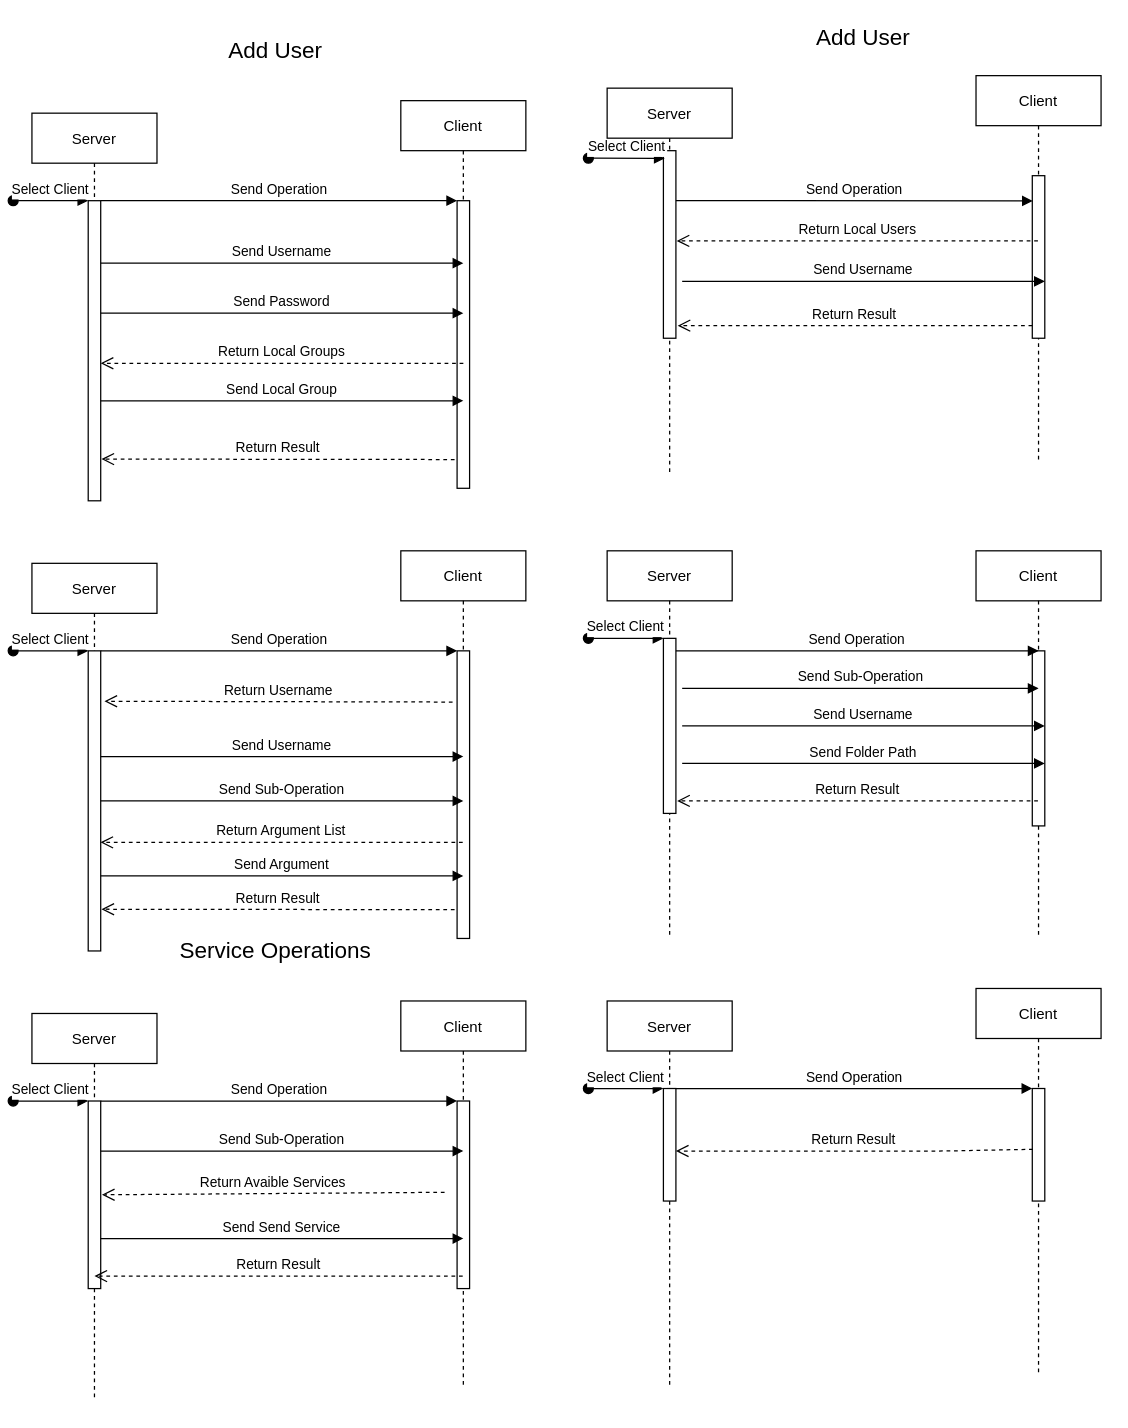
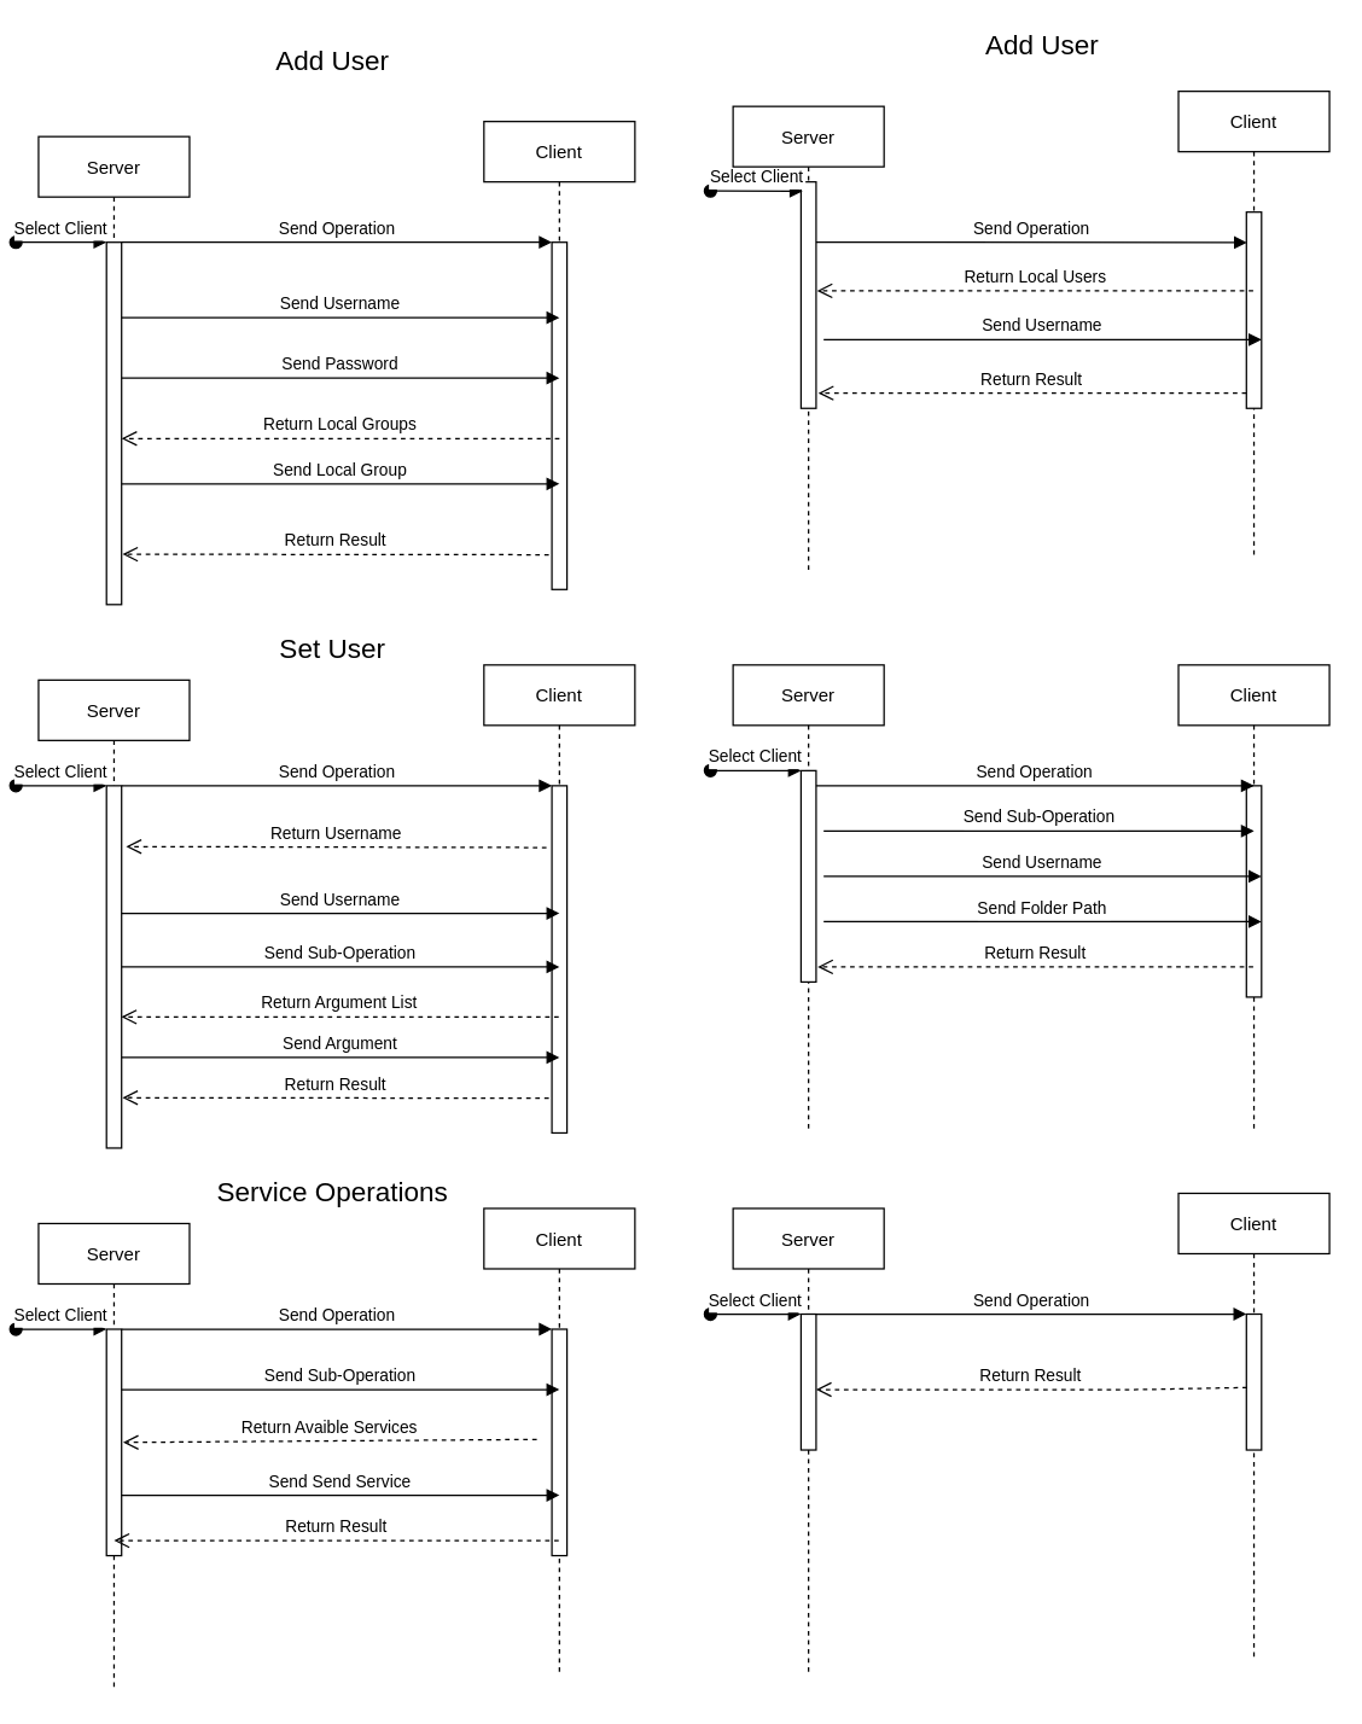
  <mxCell id="0" />
  <mxCell id="1" parent="0" />
  <mxCell id="2" value="Server" style="shape=umlLifeline;perimeter=lifelinePerimeter;container=1;collapsible=0;recursiveResize=0;rounded=0;shadow=0;strokeWidth=1;" parent="1" vertex="1"><mxGeometry x="20" y="90" width="100" height="310" as="geometry" /></mxCell>
  <mxCell id="3" value="" style="points=[];perimeter=orthogonalPerimeter;rounded=0;shadow=0;strokeWidth=1;" parent="2" vertex="1"><mxGeometry x="45" y="70" width="10" height="240" as="geometry" /></mxCell>
  <mxCell id="4" value="Select Client" style="verticalAlign=bottom;startArrow=oval;endArrow=block;startSize=8;shadow=0;strokeWidth=1;" parent="2" target="3" edge="1"><mxGeometry relative="1" as="geometry"><mxPoint x="-15" y="70" as="sourcePoint" /><mxPoint as="offset" /></mxGeometry></mxCell>
  <mxCell id="5" value="Client" style="shape=umlLifeline;perimeter=lifelinePerimeter;container=1;collapsible=0;recursiveResize=0;rounded=0;shadow=0;strokeWidth=1;" parent="1" vertex="1"><mxGeometry x="315" y="80" width="100" height="310" as="geometry" /></mxCell>
  <mxCell id="6" value="" style="points=[];perimeter=orthogonalPerimeter;rounded=0;shadow=0;strokeWidth=1;" parent="5" vertex="1"><mxGeometry x="45" y="80" width="10" height="230" as="geometry" /></mxCell>
  <mxCell id="7" value="Return Local Groups" style="verticalAlign=bottom;endArrow=open;dashed=1;endSize=8;shadow=0;strokeWidth=1;" parent="1" target="3" edge="1"><mxGeometry relative="1" as="geometry"><mxPoint x="215" y="246" as="targetPoint" /><mxPoint x="365" y="290" as="sourcePoint" /><Array as="points"><mxPoint x="150" y="290" /></Array></mxGeometry></mxCell>
  <mxCell id="8" value="Send Operation" style="verticalAlign=bottom;endArrow=block;entryX=0;entryY=0;shadow=0;strokeWidth=1;" parent="1" source="3" target="6" edge="1"><mxGeometry relative="1" as="geometry"><mxPoint x="215" y="170" as="sourcePoint" /></mxGeometry></mxCell>
  <mxCell id="9" value="Send Username" style="verticalAlign=bottom;endArrow=block;entryX=0;entryY=0;shadow=0;strokeWidth=1;" edge="1" parent="1"><mxGeometry relative="1" as="geometry"><mxPoint x="75" y="210" as="sourcePoint" /><mxPoint x="365" y="210" as="targetPoint" /></mxGeometry></mxCell>
  <mxCell id="10" value="Send Password" style="verticalAlign=bottom;endArrow=block;entryX=0;entryY=0;shadow=0;strokeWidth=1;" edge="1" parent="1"><mxGeometry relative="1" as="geometry"><mxPoint x="75" y="250" as="sourcePoint" /><mxPoint x="365" y="250" as="targetPoint" /></mxGeometry></mxCell>
  <mxCell id="11" value="Send Local Group" style="verticalAlign=bottom;endArrow=block;entryX=0;entryY=0;shadow=0;strokeWidth=1;" edge="1" parent="1"><mxGeometry relative="1" as="geometry"><mxPoint x="75" y="320" as="sourcePoint" /><mxPoint x="365" y="320" as="targetPoint" /></mxGeometry></mxCell>
  <mxCell id="12" value="Return Result" style="verticalAlign=bottom;endArrow=open;dashed=1;endSize=8;shadow=0;strokeWidth=1;entryX=1.06;entryY=0.861;entryDx=0;entryDy=0;entryPerimeter=0;" edge="1" parent="1" target="3"><mxGeometry relative="1" as="geometry"><mxPoint x="85" y="300" as="targetPoint" /><mxPoint x="358" y="367" as="sourcePoint" /><Array as="points" /></mxGeometry></mxCell>
  <mxCell id="13" value="Server" style="shape=umlLifeline;perimeter=lifelinePerimeter;container=1;collapsible=0;recursiveResize=0;rounded=0;shadow=0;strokeWidth=1;" vertex="1" parent="1"><mxGeometry x="480" y="70" width="100" height="310" as="geometry" /></mxCell>
  <mxCell id="14" value="" style="points=[];perimeter=orthogonalPerimeter;rounded=0;shadow=0;strokeWidth=1;" vertex="1" parent="13"><mxGeometry x="45" y="50" width="10" height="150" as="geometry" /></mxCell>
  <mxCell id="15" value="Select Client" style="verticalAlign=bottom;startArrow=oval;endArrow=block;startSize=8;shadow=0;strokeWidth=1;entryX=0.1;entryY=0.041;entryDx=0;entryDy=0;entryPerimeter=0;" edge="1" parent="13" target="14"><mxGeometry relative="1" as="geometry"><mxPoint x="-15" y="56" as="sourcePoint" /><mxPoint as="offset" /></mxGeometry></mxCell>
  <mxCell id="16" value="Client" style="shape=umlLifeline;perimeter=lifelinePerimeter;container=1;collapsible=0;recursiveResize=0;rounded=0;shadow=0;strokeWidth=1;" vertex="1" parent="1"><mxGeometry x="775" y="60" width="100" height="310" as="geometry" /></mxCell>
  <mxCell id="17" value="" style="points=[];perimeter=orthogonalPerimeter;rounded=0;shadow=0;strokeWidth=1;" vertex="1" parent="16"><mxGeometry x="45" y="80" width="10" height="130" as="geometry" /></mxCell>
  <mxCell id="18" value="Return Local Users" style="verticalAlign=bottom;endArrow=open;dashed=1;endSize=8;shadow=0;strokeWidth=1;entryX=1.06;entryY=0.481;entryDx=0;entryDy=0;entryPerimeter=0;" edge="1" parent="1" target="14" source="16"><mxGeometry relative="1" as="geometry"><mxPoint x="675" y="226" as="targetPoint" /><mxPoint x="821" y="169" as="sourcePoint" /><Array as="points" /></mxGeometry></mxCell>
  <mxCell id="19" value="Send Operation" style="verticalAlign=bottom;endArrow=block;entryX=0.04;entryY=0.155;shadow=0;strokeWidth=1;entryDx=0;entryDy=0;entryPerimeter=0;" edge="1" parent="1" source="14" target="17"><mxGeometry relative="1" as="geometry"><mxPoint x="675" y="150" as="sourcePoint" /><Array as="points"><mxPoint x="610" y="160" /></Array></mxGeometry></mxCell>
  <mxCell id="20" value="Send Username" style="verticalAlign=bottom;endArrow=block;entryX=0;entryY=0;shadow=0;strokeWidth=1;" edge="1" parent="1"><mxGeometry relative="1" as="geometry"><mxPoint x="540" y="224.5" as="sourcePoint" /><mxPoint x="830" y="224.5" as="targetPoint" /></mxGeometry></mxCell>
  <mxCell id="21" value="Return Result" style="verticalAlign=bottom;endArrow=open;dashed=1;endSize=8;shadow=0;strokeWidth=1;entryX=1.14;entryY=0.933;entryDx=0;entryDy=0;entryPerimeter=0;" edge="1" parent="1" target="14" source="17"><mxGeometry relative="1" as="geometry"><mxPoint x="545" y="280" as="targetPoint" /><mxPoint x="818" y="347" as="sourcePoint" /><Array as="points" /></mxGeometry></mxCell>
  <mxCell id="22" value="Server" style="shape=umlLifeline;perimeter=lifelinePerimeter;container=1;collapsible=0;recursiveResize=0;rounded=0;shadow=0;strokeWidth=1;" vertex="1" parent="1"><mxGeometry x="20" y="450" width="100" height="310" as="geometry" /></mxCell>
  <mxCell id="23" value="" style="points=[];perimeter=orthogonalPerimeter;rounded=0;shadow=0;strokeWidth=1;" vertex="1" parent="22"><mxGeometry x="45" y="70" width="10" height="240" as="geometry" /></mxCell>
  <mxCell id="24" value="Select Client" style="verticalAlign=bottom;startArrow=oval;endArrow=block;startSize=8;shadow=0;strokeWidth=1;" edge="1" parent="22" target="23"><mxGeometry relative="1" as="geometry"><mxPoint x="-15" y="70" as="sourcePoint" /><mxPoint as="offset" /></mxGeometry></mxCell>
  <mxCell id="25" value="Client" style="shape=umlLifeline;perimeter=lifelinePerimeter;container=1;collapsible=0;recursiveResize=0;rounded=0;shadow=0;strokeWidth=1;" vertex="1" parent="1"><mxGeometry x="315" y="440" width="100" height="310" as="geometry" /></mxCell>
  <mxCell id="26" value="" style="points=[];perimeter=orthogonalPerimeter;rounded=0;shadow=0;strokeWidth=1;" vertex="1" parent="25"><mxGeometry x="45" y="80" width="10" height="230" as="geometry" /></mxCell>
  <mxCell id="27" value="Return Username" style="verticalAlign=bottom;endArrow=open;dashed=1;endSize=8;shadow=0;strokeWidth=1;entryX=1.3;entryY=0.168;entryDx=0;entryDy=0;entryPerimeter=0;exitX=-0.36;exitY=0.178;exitDx=0;exitDy=0;exitPerimeter=0;" edge="1" parent="1" target="23" source="26"><mxGeometry relative="1" as="geometry"><mxPoint x="215" y="606" as="targetPoint" /><mxPoint x="365" y="650" as="sourcePoint" /><Array as="points" /></mxGeometry></mxCell>
  <mxCell id="28" value="Send Operation" style="verticalAlign=bottom;endArrow=block;entryX=0;entryY=0;shadow=0;strokeWidth=1;" edge="1" parent="1" source="23" target="26"><mxGeometry relative="1" as="geometry"><mxPoint x="215" y="530" as="sourcePoint" /></mxGeometry></mxCell>
  <mxCell id="29" value="Send Username" style="verticalAlign=bottom;endArrow=block;entryX=0;entryY=0;shadow=0;strokeWidth=1;" edge="1" parent="1"><mxGeometry relative="1" as="geometry"><mxPoint x="75" y="604.5" as="sourcePoint" /><mxPoint x="365" y="604.5" as="targetPoint" /></mxGeometry></mxCell>
  <mxCell id="30" value="Send Sub-Operation" style="verticalAlign=bottom;endArrow=block;entryX=0;entryY=0;shadow=0;strokeWidth=1;" edge="1" parent="1"><mxGeometry relative="1" as="geometry"><mxPoint x="75" y="640" as="sourcePoint" /><mxPoint x="365" y="640" as="targetPoint" /></mxGeometry></mxCell>
  <mxCell id="31" value="Send Argument" style="verticalAlign=bottom;endArrow=block;entryX=0;entryY=0;shadow=0;strokeWidth=1;" edge="1" parent="1"><mxGeometry relative="1" as="geometry"><mxPoint x="75" y="700" as="sourcePoint" /><mxPoint x="365" y="700" as="targetPoint" /></mxGeometry></mxCell>
  <mxCell id="32" value="Return Result" style="verticalAlign=bottom;endArrow=open;dashed=1;endSize=8;shadow=0;strokeWidth=1;entryX=1.06;entryY=0.861;entryDx=0;entryDy=0;entryPerimeter=0;" edge="1" parent="1" target="23"><mxGeometry relative="1" as="geometry"><mxPoint x="85" y="660" as="targetPoint" /><mxPoint x="358" y="727" as="sourcePoint" /><Array as="points" /></mxGeometry></mxCell>
  <mxCell id="33" value="Server" style="shape=umlLifeline;perimeter=lifelinePerimeter;container=1;collapsible=0;recursiveResize=0;rounded=0;shadow=0;strokeWidth=1;" vertex="1" parent="1"><mxGeometry x="480" y="440" width="100" height="310" as="geometry" /></mxCell>
  <mxCell id="34" value="" style="points=[];perimeter=orthogonalPerimeter;rounded=0;shadow=0;strokeWidth=1;" vertex="1" parent="33"><mxGeometry x="45" y="70" width="10" height="140" as="geometry" /></mxCell>
  <mxCell id="35" value="Select Client" style="verticalAlign=bottom;startArrow=oval;endArrow=block;startSize=8;shadow=0;strokeWidth=1;" edge="1" parent="33" target="34"><mxGeometry relative="1" as="geometry"><mxPoint x="-15" y="70" as="sourcePoint" /><mxPoint as="offset" /></mxGeometry></mxCell>
  <mxCell id="36" value="Client" style="shape=umlLifeline;perimeter=lifelinePerimeter;container=1;collapsible=0;recursiveResize=0;rounded=0;shadow=0;strokeWidth=1;" vertex="1" parent="1"><mxGeometry x="775" y="440" width="100" height="310" as="geometry" /></mxCell>
  <mxCell id="37" value="" style="points=[];perimeter=orthogonalPerimeter;rounded=0;shadow=0;strokeWidth=1;" vertex="1" parent="36"><mxGeometry x="45" y="80" width="10" height="140" as="geometry" /></mxCell>
  <mxCell id="38" value="Send Operation" style="verticalAlign=bottom;endArrow=block;shadow=0;strokeWidth=1;" edge="1" parent="1" source="34"><mxGeometry relative="1" as="geometry"><mxPoint x="675" y="520" as="sourcePoint" /><mxPoint x="825" y="520" as="targetPoint" /><Array as="points"><mxPoint x="590" y="520" /></Array></mxGeometry></mxCell>
  <mxCell id="39" value="Send Username" style="verticalAlign=bottom;endArrow=block;entryX=0;entryY=0;shadow=0;strokeWidth=1;" edge="1" parent="1"><mxGeometry relative="1" as="geometry"><mxPoint x="540" y="580" as="sourcePoint" /><mxPoint x="830" y="580" as="targetPoint" /></mxGeometry></mxCell>
  <mxCell id="40" value="Send Folder Path" style="verticalAlign=bottom;endArrow=block;entryX=0;entryY=0;shadow=0;strokeWidth=1;" edge="1" parent="1"><mxGeometry relative="1" as="geometry"><mxPoint x="540" y="610" as="sourcePoint" /><mxPoint x="830" y="610" as="targetPoint" /></mxGeometry></mxCell>
  <mxCell id="41" value="Return Result" style="verticalAlign=bottom;endArrow=open;dashed=1;endSize=8;shadow=0;strokeWidth=1;" edge="1" parent="1" source="36"><mxGeometry relative="1" as="geometry"><mxPoint x="536" y="640" as="targetPoint" /><mxPoint x="818" y="717" as="sourcePoint" /><Array as="points" /></mxGeometry></mxCell>
  <mxCell id="42" value="Server" style="shape=umlLifeline;perimeter=lifelinePerimeter;container=1;collapsible=0;recursiveResize=0;rounded=0;shadow=0;strokeWidth=1;" vertex="1" parent="1"><mxGeometry x="20" y="810" width="100" height="310" as="geometry" /></mxCell>
  <mxCell id="43" value="" style="points=[];perimeter=orthogonalPerimeter;rounded=0;shadow=0;strokeWidth=1;" vertex="1" parent="42"><mxGeometry x="45" y="70" width="10" height="150" as="geometry" /></mxCell>
  <mxCell id="44" value="Select Client" style="verticalAlign=bottom;startArrow=oval;endArrow=block;startSize=8;shadow=0;strokeWidth=1;" edge="1" parent="42" target="43"><mxGeometry relative="1" as="geometry"><mxPoint x="-15" y="70" as="sourcePoint" /><mxPoint as="offset" /></mxGeometry></mxCell>
  <mxCell id="45" value="Client" style="shape=umlLifeline;perimeter=lifelinePerimeter;container=1;collapsible=0;recursiveResize=0;rounded=0;shadow=0;strokeWidth=1;" vertex="1" parent="1"><mxGeometry x="315" y="800" width="100" height="310" as="geometry" /></mxCell>
  <mxCell id="46" value="" style="points=[];perimeter=orthogonalPerimeter;rounded=0;shadow=0;strokeWidth=1;" vertex="1" parent="45"><mxGeometry x="45" y="80" width="10" height="150" as="geometry" /></mxCell>
  <mxCell id="47" value="Return Avaible Services" style="verticalAlign=bottom;endArrow=open;dashed=1;endSize=8;shadow=0;strokeWidth=1;" edge="1" parent="1"><mxGeometry relative="1" as="geometry"><mxPoint x="76" y="955" as="targetPoint" /><mxPoint x="350" y="953" as="sourcePoint" /><Array as="points" /></mxGeometry></mxCell>
  <mxCell id="48" value="Send Operation" style="verticalAlign=bottom;endArrow=block;entryX=0;entryY=0;shadow=0;strokeWidth=1;" edge="1" parent="1" source="43" target="46"><mxGeometry relative="1" as="geometry"><mxPoint x="215" y="890" as="sourcePoint" /></mxGeometry></mxCell>
  <mxCell id="49" value="Send Sub-Operation" style="verticalAlign=bottom;endArrow=block;entryX=0;entryY=0;shadow=0;strokeWidth=1;" edge="1" parent="1"><mxGeometry relative="1" as="geometry"><mxPoint x="75" y="920" as="sourcePoint" /><mxPoint x="365" y="920" as="targetPoint" /></mxGeometry></mxCell>
  <mxCell id="50" value="Send Send Service" style="verticalAlign=bottom;endArrow=block;entryX=0;entryY=0;shadow=0;strokeWidth=1;" edge="1" parent="1"><mxGeometry relative="1" as="geometry"><mxPoint x="75" y="990" as="sourcePoint" /><mxPoint x="365" y="990" as="targetPoint" /></mxGeometry></mxCell>
  <mxCell id="51" value="Return Result" style="verticalAlign=bottom;endArrow=open;dashed=1;endSize=8;shadow=0;strokeWidth=1;" edge="1" parent="1" source="45"><mxGeometry relative="1" as="geometry"><mxPoint x="70" y="1020" as="targetPoint" /><mxPoint x="358" y="1087" as="sourcePoint" /><Array as="points" /></mxGeometry></mxCell>
  <mxCell id="52" value="Server" style="shape=umlLifeline;perimeter=lifelinePerimeter;container=1;collapsible=0;recursiveResize=0;rounded=0;shadow=0;strokeWidth=1;" vertex="1" parent="1"><mxGeometry x="480" y="800" width="100" height="310" as="geometry" /></mxCell>
  <mxCell id="53" value="" style="points=[];perimeter=orthogonalPerimeter;rounded=0;shadow=0;strokeWidth=1;" vertex="1" parent="52"><mxGeometry x="45" y="70" width="10" height="90" as="geometry" /></mxCell>
  <mxCell id="54" value="Select Client" style="verticalAlign=bottom;startArrow=oval;endArrow=block;startSize=8;shadow=0;strokeWidth=1;" edge="1" parent="52" target="53"><mxGeometry relative="1" as="geometry"><mxPoint x="-15" y="70" as="sourcePoint" /><mxPoint as="offset" /></mxGeometry></mxCell>
  <mxCell id="55" value="Client" style="shape=umlLifeline;perimeter=lifelinePerimeter;container=1;collapsible=0;recursiveResize=0;rounded=0;shadow=0;strokeWidth=1;" vertex="1" parent="1"><mxGeometry x="775" y="790" width="100" height="310" as="geometry" /></mxCell>
  <mxCell id="56" value="" style="points=[];perimeter=orthogonalPerimeter;rounded=0;shadow=0;strokeWidth=1;" vertex="1" parent="55"><mxGeometry x="45" y="80" width="10" height="90" as="geometry" /></mxCell>
  <mxCell id="57" value="Return Result" style="verticalAlign=bottom;endArrow=open;dashed=1;endSize=8;shadow=0;strokeWidth=1;exitX=0.04;exitY=0.54;exitDx=0;exitDy=0;exitPerimeter=0;" edge="1" parent="1" target="53" source="56"><mxGeometry relative="1" as="geometry"><mxPoint x="675" y="956" as="targetPoint" /><mxPoint x="825" y="1000" as="sourcePoint" /><Array as="points"><mxPoint x="750" y="920" /><mxPoint x="590" y="920" /></Array></mxGeometry></mxCell>
  <mxCell id="58" value="Send Operation" style="verticalAlign=bottom;endArrow=block;entryX=0;entryY=0;shadow=0;strokeWidth=1;" edge="1" parent="1" source="53" target="56"><mxGeometry relative="1" as="geometry"><mxPoint x="675" y="880" as="sourcePoint" /></mxGeometry></mxCell>
  <mxCell id="59" value="Return Argument List" style="verticalAlign=bottom;endArrow=open;dashed=1;endSize=8;shadow=0;strokeWidth=1;entryX=0.98;entryY=0.638;entryDx=0;entryDy=0;entryPerimeter=0;" edge="1" parent="1" source="25" target="23"><mxGeometry relative="1" as="geometry"><mxPoint x="85.6" y="736.64" as="targetPoint" /><mxPoint x="368" y="737" as="sourcePoint" /><Array as="points" /></mxGeometry></mxCell>
  <mxCell id="60" value="Send Sub-Operation" style="verticalAlign=bottom;endArrow=block;entryX=0;entryY=0;shadow=0;strokeWidth=1;" edge="1" parent="1"><mxGeometry relative="1" as="geometry"><mxPoint x="540" y="550" as="sourcePoint" /><mxPoint x="825" y="550" as="targetPoint" /></mxGeometry></mxCell>
  <mxCell id="61" value="&lt;font style=&quot;font-size: 18px&quot;&gt;Add User&lt;/font&gt;" style="text;html=1;strokeColor=none;fillColor=none;align=center;verticalAlign=middle;whiteSpace=wrap;rounded=0;" vertex="1" parent="1"><mxGeometry x="150" y="30" width="130" height="20" as="geometry" /></mxCell>
+ <mxCell id="62" value="&lt;font style=&quot;font-size: 18px&quot;&gt;Set User&lt;/font&gt;" style="text;html=1;strokeColor=none;fillColor=none;align=center;verticalAlign=middle;whiteSpace=wrap;rounded=0;" vertex="1" parent="1"><mxGeometry x="150" y="420" width="130" height="20" as="geometry" /></mxCell>
  <mxCell id="63" value="&lt;font style=&quot;font-size: 18px&quot;&gt;Add User&lt;/font&gt;" style="text;html=1;strokeColor=none;fillColor=none;align=center;verticalAlign=middle;whiteSpace=wrap;rounded=0;" vertex="1" parent="1"><mxGeometry x="620" y="20" width="130" height="20" as="geometry" /></mxCell>
- <mxCell id="64" value="&lt;font style=&quot;font-size: 18px&quot;&gt;Service Operations&lt;/font&gt;" style="text;html=1;strokeColor=none;fillColor=none;align=center;verticalAlign=middle;whiteSpace=wrap;rounded=0;" vertex="1" parent="1"><mxGeometry x="130" y="750" width="170" height="20" as="geometry" /></mxCell>
+ <mxCell id="64" value="&lt;font style=&quot;font-size: 18px&quot;&gt;Service Operations&lt;/font&gt;" style="text;html=1;strokeColor=none;fillColor=none;align=center;verticalAlign=middle;whiteSpace=wrap;rounded=0;" vertex="1" parent="1"><mxGeometry x="130" y="780" width="170" height="20" as="geometry" /></mxCell>
